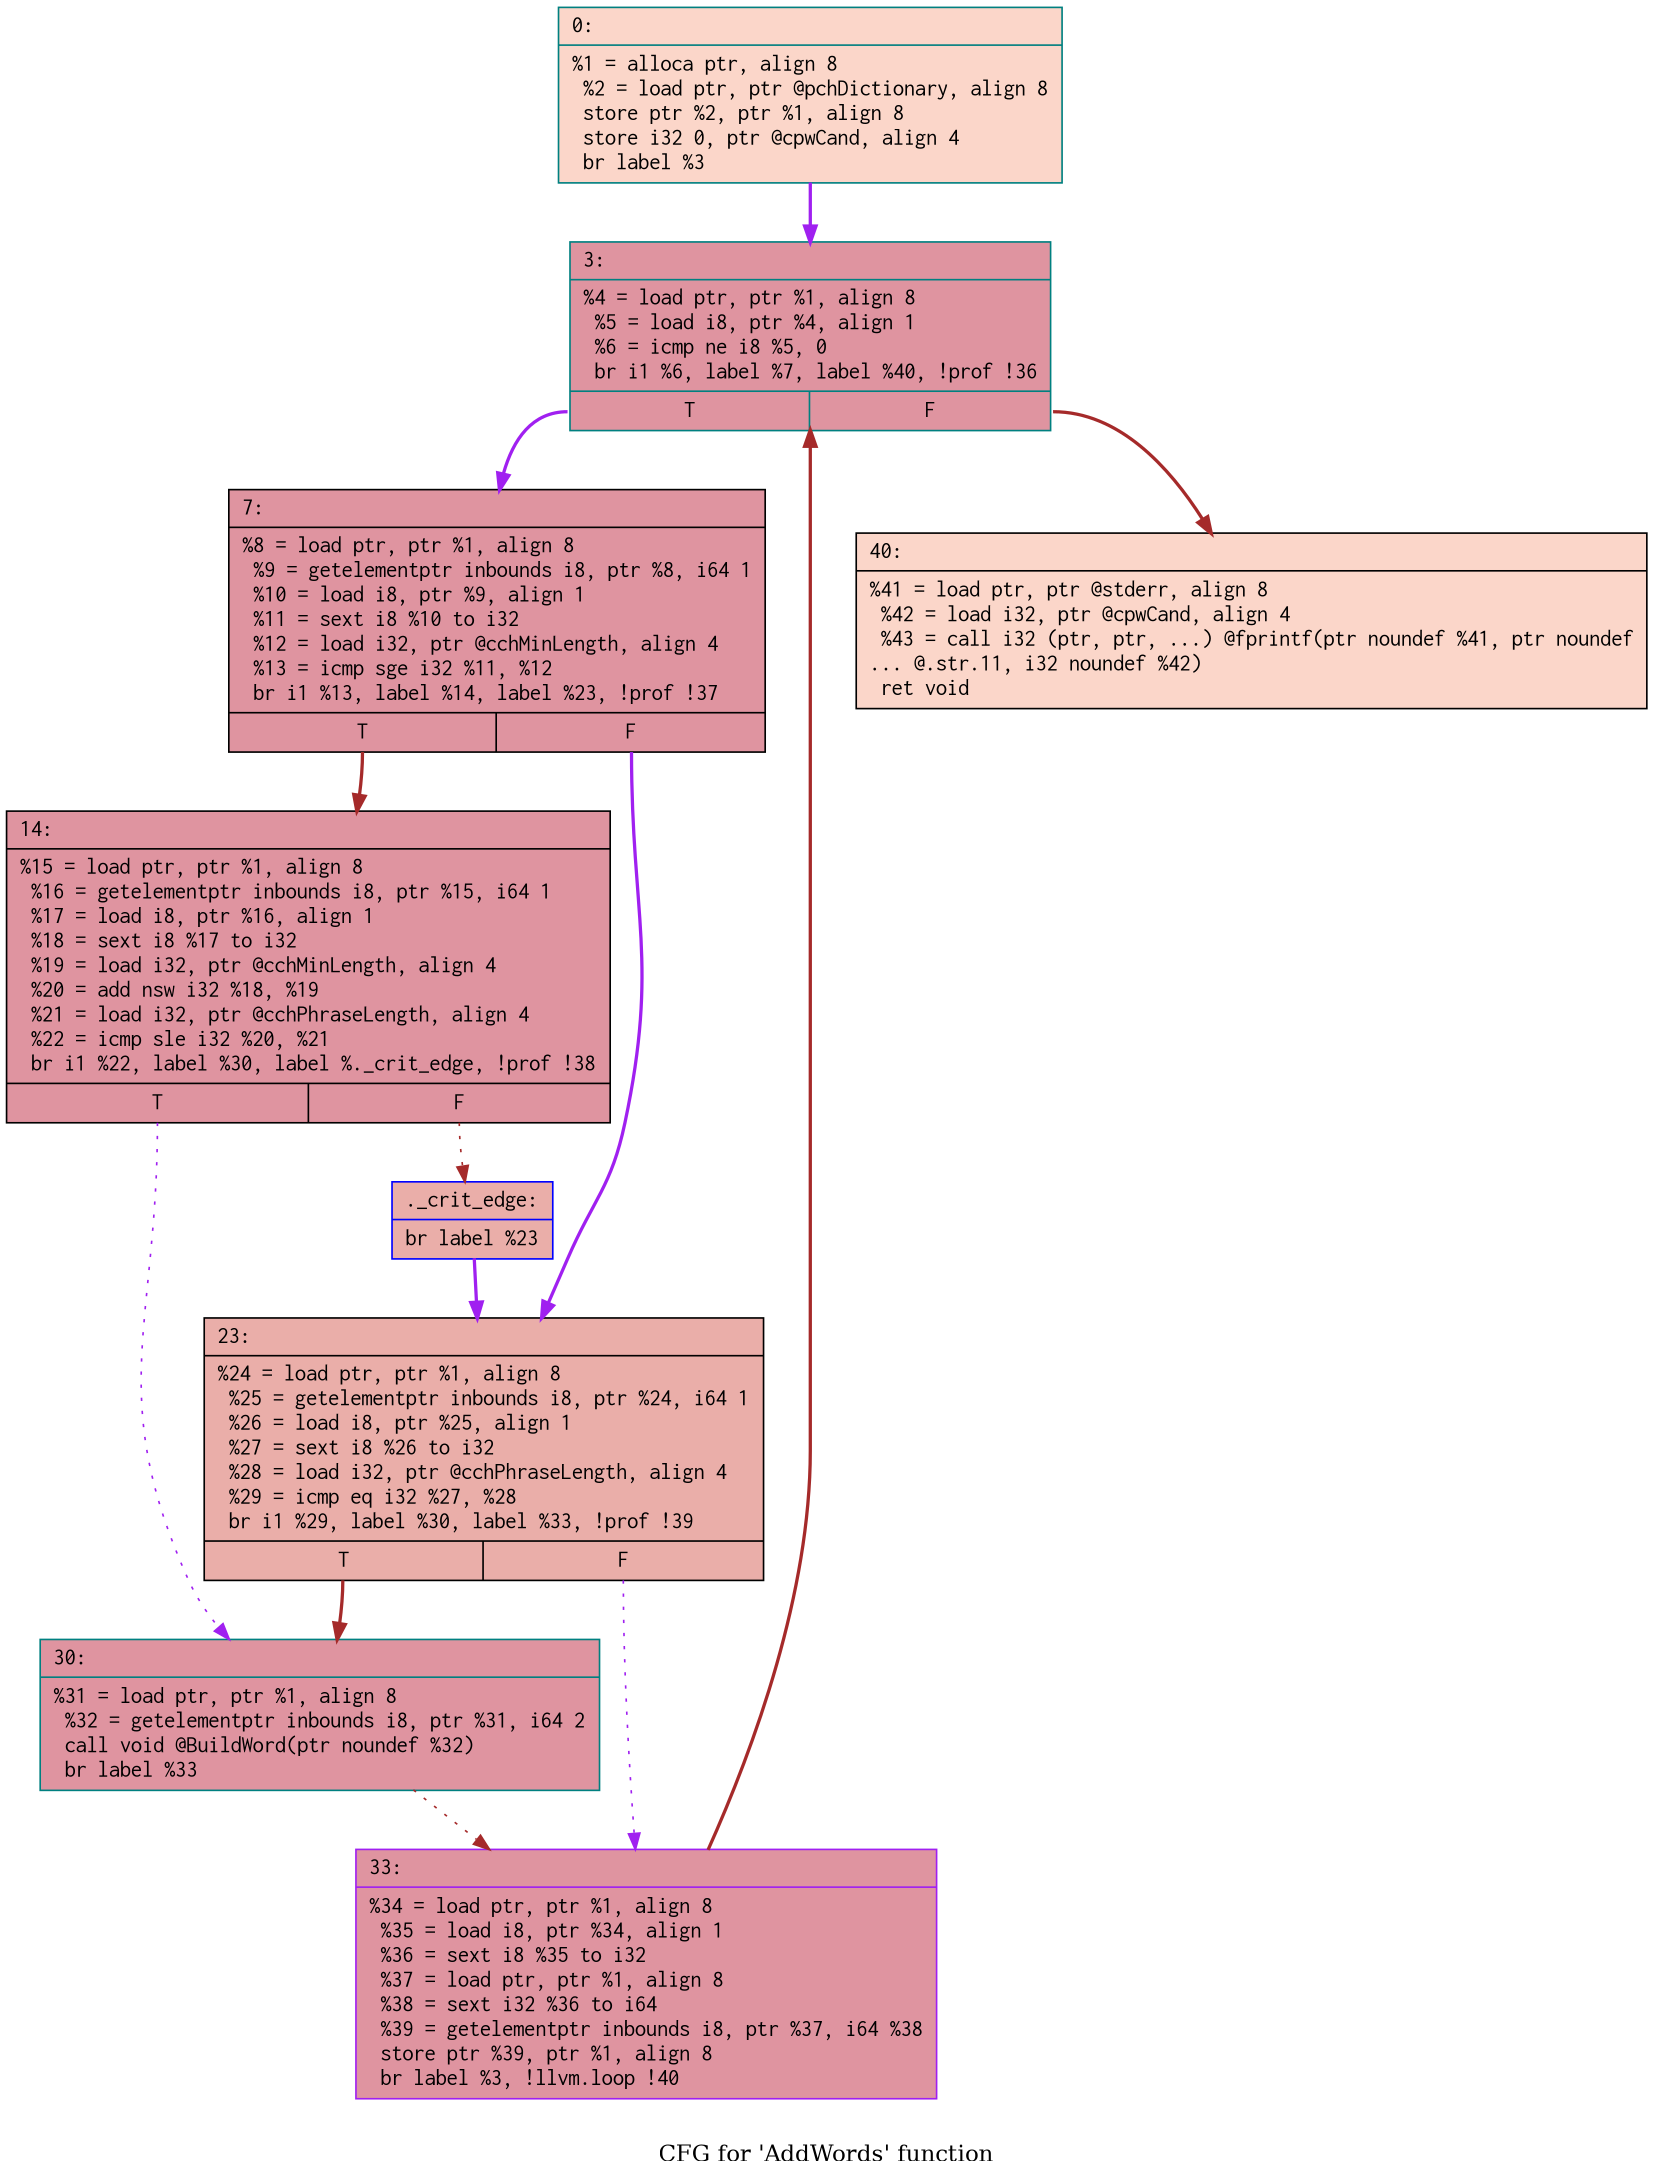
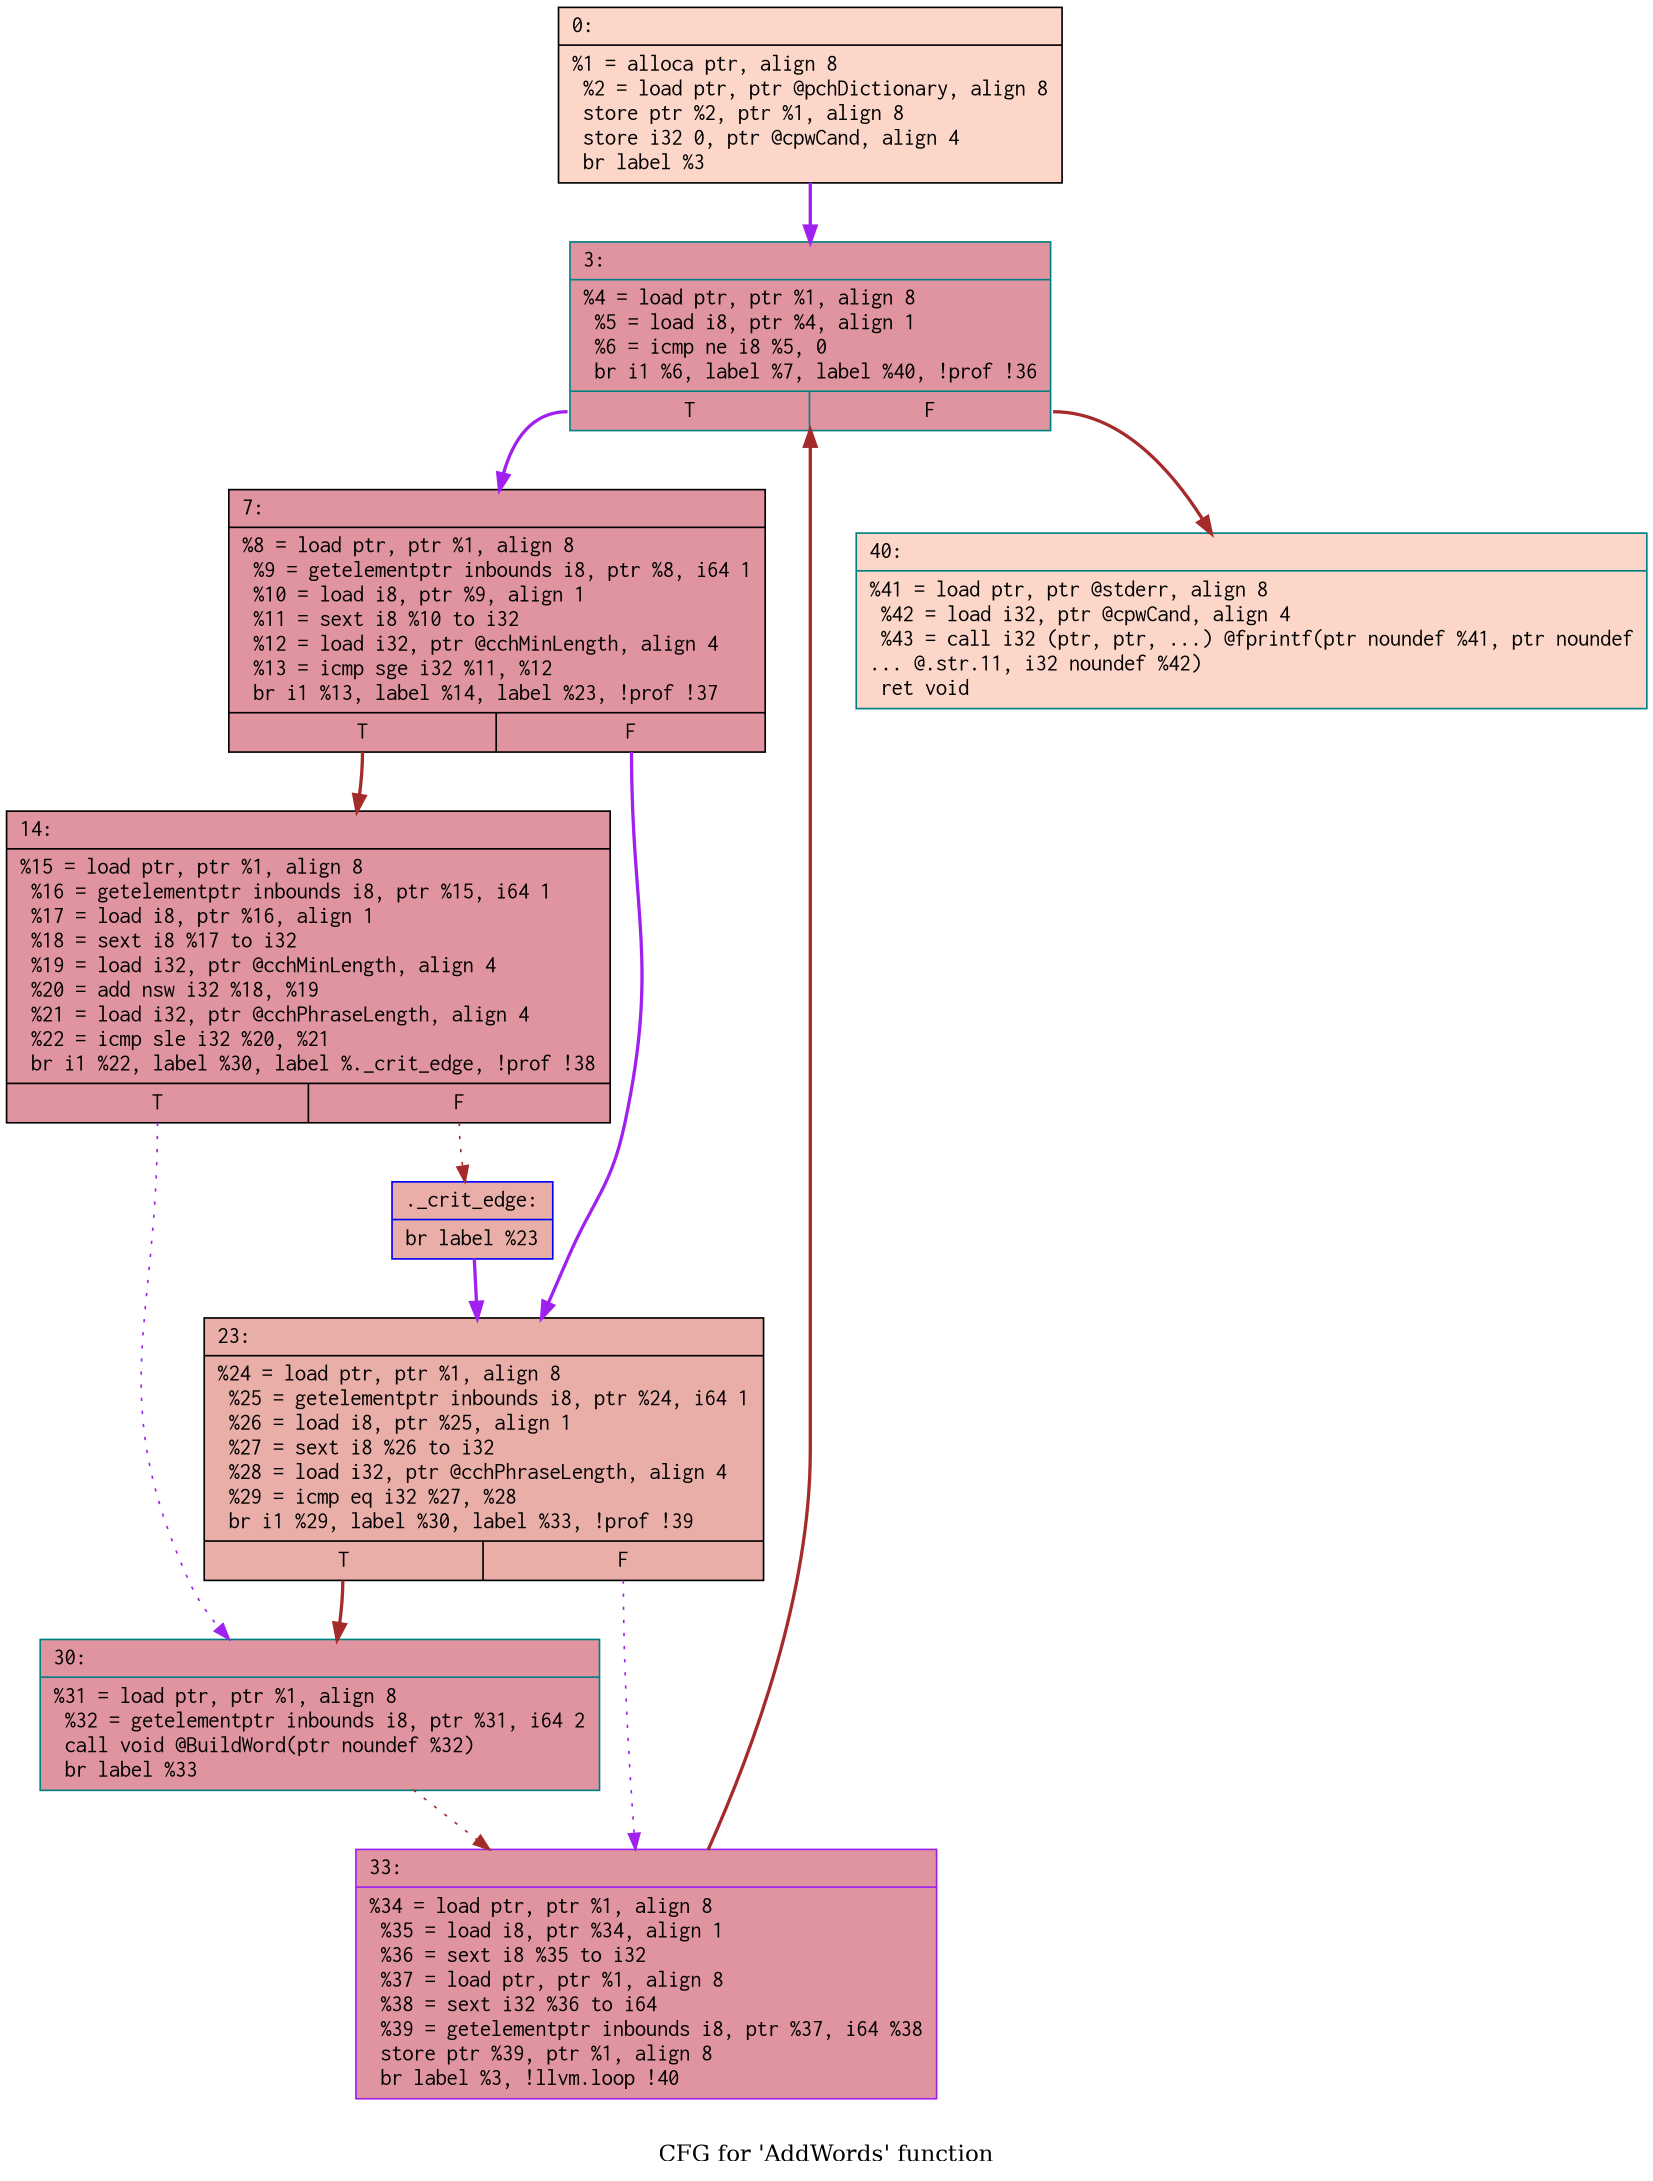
  digraph {
    label="CFG for 'AddWords' function"
    node [color=black fillcolor="#b70d2870" fontname=Courier shape=record style=filled]
    edge [color=purple style=bold]
-   n1 [color=teal fillcolor="#f6a38570" label="{0:\l|  %1 = alloca ptr, align 8\l  %2 = load ptr, ptr @pchDictionary, align 8\l  store ptr %2, ptr %1, align 8\l  store i32 0, ptr @cpwCand, align 4\l  br label %3\l}"]
+   n1 [fillcolor="#f6a38570" label="{0:\l|  %1 = alloca ptr, align 8\l  %2 = load ptr, ptr @pchDictionary, align 8\l  store ptr %2, ptr %1, align 8\l  store i32 0, ptr @cpwCand, align 4\l  br label %3\l}"]
    n2 [color=teal label="{3:\l|  %4 = load ptr, ptr %1, align 8\l  %5 = load i8, ptr %4, align 1\l  %6 = icmp ne i8 %5, 0\l  br i1 %6, label %7, label %40, !prof !36\l|{<s0>T|<s1>F}}"]
    n3 [label="{7:\l|  %8 = load ptr, ptr %1, align 8\l  %9 = getelementptr inbounds i8, ptr %8, i64 1\l  %10 = load i8, ptr %9, align 1\l  %11 = sext i8 %10 to i32\l  %12 = load i32, ptr @cchMinLength, align 4\l  %13 = icmp sge i32 %11, %12\l  br i1 %13, label %14, label %23, !prof !37\l|{<s0>T|<s1>F}}"]
-   n4 [fillcolor="#f6a38570" label="{40:\l|  %41 = load ptr, ptr @stderr, align 8\l  %42 = load i32, ptr @cpwCand, align 4\l  %43 = call i32 (ptr, ptr, ...) @fprintf(ptr noundef %41, ptr noundef\l... @.str.11, i32 noundef %42)\l  ret void\l}"]
+   n4 [color=teal fillcolor="#f6a38570" label="{40:\l|  %41 = load ptr, ptr @stderr, align 8\l  %42 = load i32, ptr @cpwCand, align 4\l  %43 = call i32 (ptr, ptr, ...) @fprintf(ptr noundef %41, ptr noundef\l... @.str.11, i32 noundef %42)\l  ret void\l}"]
    n5 [label="{14:\l|  %15 = load ptr, ptr %1, align 8\l  %16 = getelementptr inbounds i8, ptr %15, i64 1\l  %17 = load i8, ptr %16, align 1\l  %18 = sext i8 %17 to i32\l  %19 = load i32, ptr @cchMinLength, align 4\l  %20 = add nsw i32 %18, %19\l  %21 = load i32, ptr @cchPhraseLength, align 4\l  %22 = icmp sle i32 %20, %21\l  br i1 %22, label %30, label %._crit_edge, !prof !38\l|{<s0>T|<s1>F}}"]
    n6 [fillcolor="#d0473d70" label="{23:\l|  %24 = load ptr, ptr %1, align 8\l  %25 = getelementptr inbounds i8, ptr %24, i64 1\l  %26 = load i8, ptr %25, align 1\l  %27 = sext i8 %26 to i32\l  %28 = load i32, ptr @cchPhraseLength, align 4\l  %29 = icmp eq i32 %27, %28\l  br i1 %29, label %30, label %33, !prof !39\l|{<s0>T|<s1>F}}"]
    n7 [color=teal label="{30:\l|  %31 = load ptr, ptr %1, align 8\l  %32 = getelementptr inbounds i8, ptr %31, i64 2\l  call void @BuildWord(ptr noundef %32)\l  br label %33\l}"]
    n8 [color=blue fillcolor="#d0473d70" label="{._crit_edge:\l|  br label %23\l}"]
    n9 [color=purple label="{33:\l|  %34 = load ptr, ptr %1, align 8\l  %35 = load i8, ptr %34, align 1\l  %36 = sext i8 %35 to i32\l  %37 = load ptr, ptr %1, align 8\l  %38 = sext i32 %36 to i64\l  %39 = getelementptr inbounds i8, ptr %37, i64 %38\l  store ptr %39, ptr %1, align 8\l  br label %3, !llvm.loop !40\l}"]
    n1 -> n2
    n2 -> n3 [tailport=s0]
    n2 -> n4 [color=brown tailport=s1]
    n3 -> n5 [color=brown tailport=s0]
    n3 -> n6 [tailport=s1]
    n5 -> n7 [style=dotted tailport=s0]
    n5 -> n8 [color=brown style=dotted tailport=s1]
    n6 -> n7 [color=brown tailport=s0]
    n6 -> n9 [style=dotted tailport=s1]
    n7 -> n9 [color=brown style=dotted]
    n8 -> n6
    n9 -> n2 [color=brown]
  }
